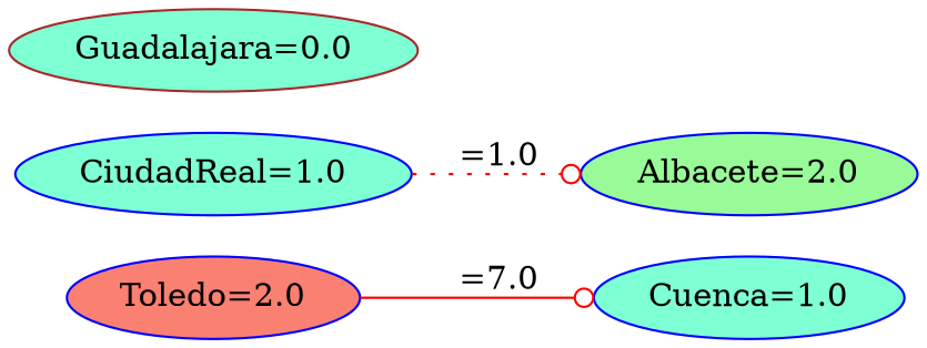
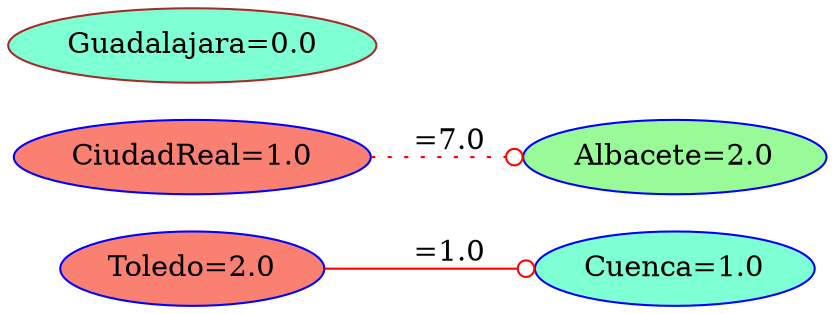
  strict digraph {
    rankdir=LR
    node [color=blue fillcolor=salmon style=filled]
    edge [arrowhead=odot color=red]
    n1 [label="Toledo=2.0"]
    n2 [fillcolor=aquamarine label="Cuenca=1.0"]
-   n3 [fillcolor=aquamarine label="CiudadReal=1.0"]
+   n3 [label="CiudadReal=1.0"]
    n4 [fillcolor=palegreen label="Albacete=2.0"]
    n5 [color=brown fillcolor=aquamarine label="Guadalajara=0.0"]
-   n1 -> n2 [label="=7.0" style=solid]
-   n3 -> n4 [label="=1.0" style=dotted]
+   n1 -> n2 [label="=1.0" style=solid]
+   n3 -> n4 [label="=7.0" style=dotted]
  }
